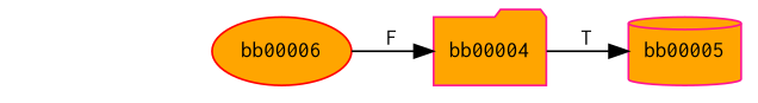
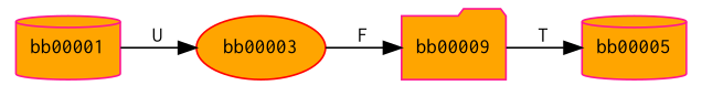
  digraph {
    nodesep=0.175
    rankdir=LR
    node [argix=-1 color=deeppink dataspec=na fillcolor=orange fontname=Courier fontsize=12 ntype="node" shape=cylinder style=filled]
    edge [argix=-1 dataspec=u1 etype=U fontname=Courier fontsize=12 order=0]
-   n2 [color=red label=bb00006 shape=ellipse]
-   n3 [label=bb00004 shape=folder]
+   n1 [label=bb00001]
+   n2 [color=red label=bb00003 shape=ellipse]
+   n3 [label=bb00009 shape=folder]
    n4 [label=bb00005]
+   n1 -> n2 [label=U]
    n2 -> n3 [etype=F label=F]
    n3 -> n4 [label=T]
  }
